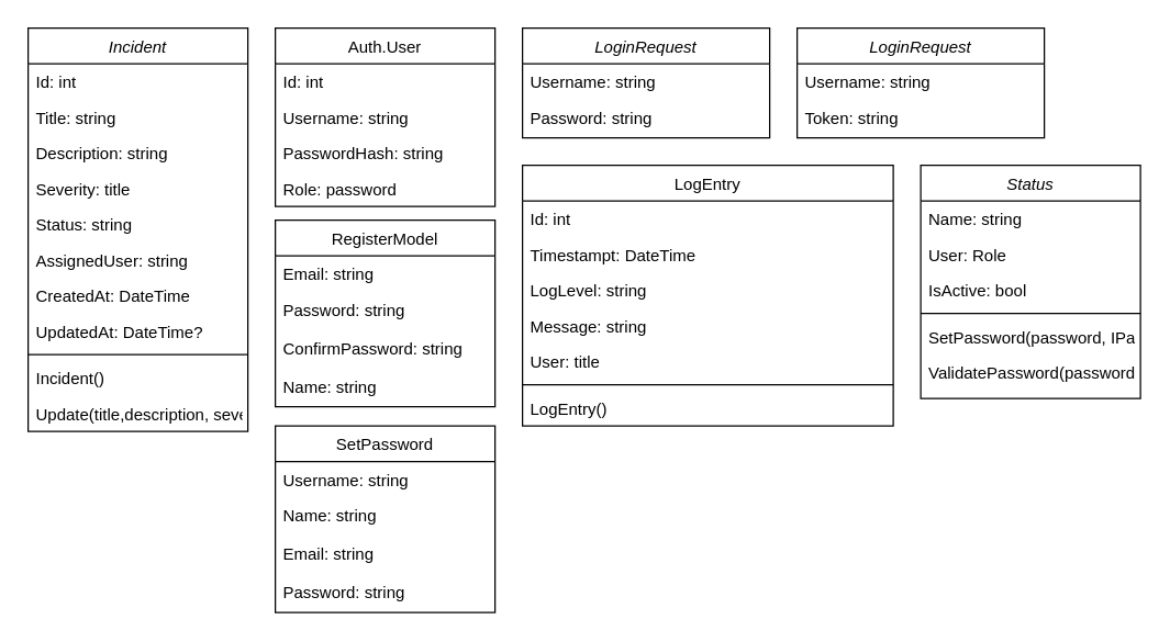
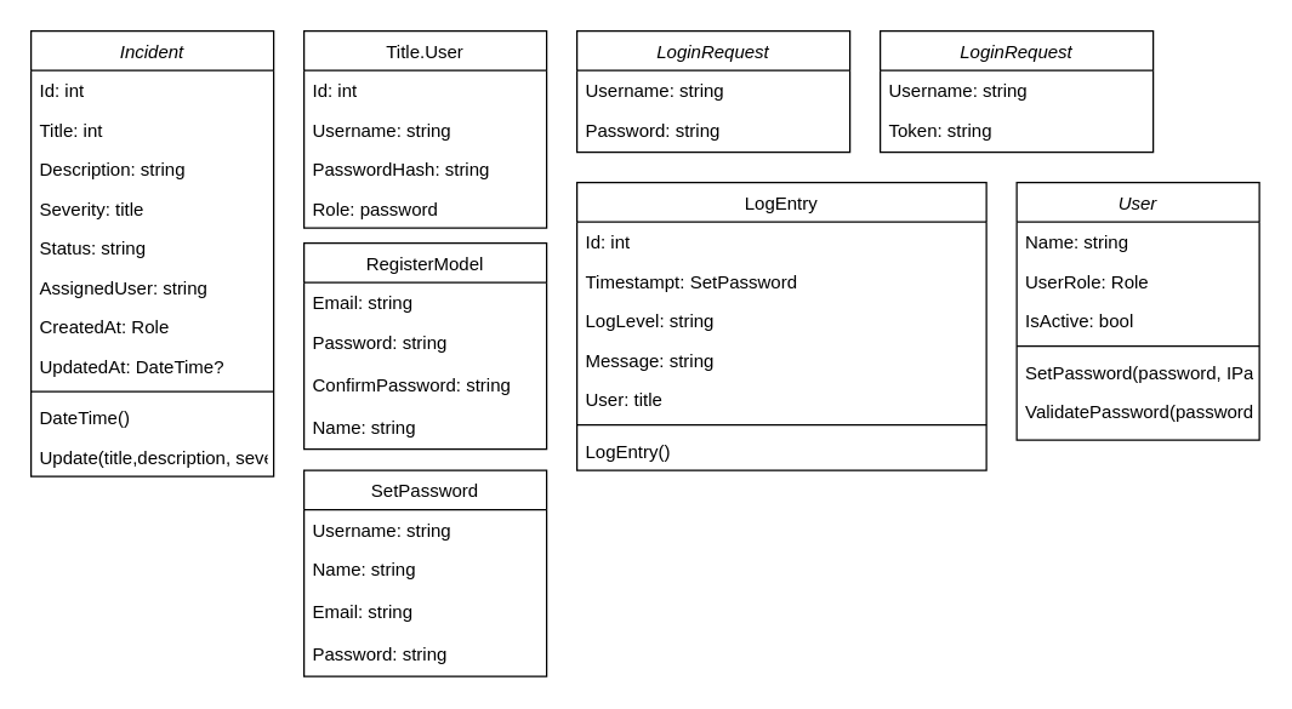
  <mxCell id="0" />
  <mxCell id="1" parent="0" />
  <mxCell id="2" value="Incident" style="swimlane;fontStyle=2;align=center;verticalAlign=top;childLayout=stackLayout;horizontal=1;startSize=26;horizontalStack=0;resizeParent=1;resizeLast=0;collapsible=1;marginBottom=0;rounded=0;shadow=0;strokeWidth=1;" vertex="1" parent="1"><mxGeometry x="20" y="20" width="160" height="294" as="geometry"><mxRectangle x="230" y="140" width="160" height="26" as="alternateBounds" /></mxGeometry></mxCell>
  <mxCell id="3" value="Id: int" style="text;align=left;verticalAlign=top;spacingLeft=4;spacingRight=4;overflow=hidden;rotatable=0;points=[[0,0.5],[1,0.5]];portConstraint=eastwest;" vertex="1" parent="2"><mxGeometry y="26" width="160" height="26" as="geometry" /></mxCell>
- <mxCell id="4" value="Title: string " style="text;align=left;verticalAlign=top;spacingLeft=4;spacingRight=4;overflow=hidden;rotatable=0;points=[[0,0.5],[1,0.5]];portConstraint=eastwest;rounded=0;shadow=0;html=0;" vertex="1" parent="2"><mxGeometry y="52" width="160" height="26" as="geometry" /></mxCell>
+ <mxCell id="4" value="Title: int " style="text;align=left;verticalAlign=top;spacingLeft=4;spacingRight=4;overflow=hidden;rotatable=0;points=[[0,0.5],[1,0.5]];portConstraint=eastwest;rounded=0;shadow=0;html=0;" vertex="1" parent="2"><mxGeometry y="52" width="160" height="26" as="geometry" /></mxCell>
  <mxCell id="5" value="Description: string" style="text;align=left;verticalAlign=top;spacingLeft=4;spacingRight=4;overflow=hidden;rotatable=0;points=[[0,0.5],[1,0.5]];portConstraint=eastwest;rounded=0;shadow=0;html=0;" vertex="1" parent="2"><mxGeometry y="78" width="160" height="26" as="geometry" /></mxCell>
  <mxCell id="6" value="Severity: title  " style="text;align=left;verticalAlign=top;spacingLeft=4;spacingRight=4;overflow=hidden;rotatable=0;points=[[0,0.5],[1,0.5]];portConstraint=eastwest;rounded=0;shadow=0;html=0;" vertex="1" parent="2"><mxGeometry y="104" width="160" height="26" as="geometry" /></mxCell>
  <mxCell id="7" value="Status: string " style="text;align=left;verticalAlign=top;spacingLeft=4;spacingRight=4;overflow=hidden;rotatable=0;points=[[0,0.5],[1,0.5]];portConstraint=eastwest;rounded=0;shadow=0;html=0;" vertex="1" parent="2"><mxGeometry y="130" width="160" height="26" as="geometry" /></mxCell>
  <mxCell id="8" value="AssignedUser: string" style="text;align=left;verticalAlign=top;spacingLeft=4;spacingRight=4;overflow=hidden;rotatable=0;points=[[0,0.5],[1,0.5]];portConstraint=eastwest;rounded=0;shadow=0;html=0;" vertex="1" parent="2"><mxGeometry y="156" width="160" height="26" as="geometry" /></mxCell>
- <mxCell id="9" value="CreatedAt: DateTime" style="text;align=left;verticalAlign=top;spacingLeft=4;spacingRight=4;overflow=hidden;rotatable=0;points=[[0,0.5],[1,0.5]];portConstraint=eastwest;rounded=0;shadow=0;html=0;" vertex="1" parent="2"><mxGeometry y="182" width="160" height="26" as="geometry" /></mxCell>
+ <mxCell id="9" value="CreatedAt: Role" style="text;align=left;verticalAlign=top;spacingLeft=4;spacingRight=4;overflow=hidden;rotatable=0;points=[[0,0.5],[1,0.5]];portConstraint=eastwest;rounded=0;shadow=0;html=0;" vertex="1" parent="2"><mxGeometry y="182" width="160" height="26" as="geometry" /></mxCell>
  <mxCell id="10" value="UpdatedAt: DateTime?" style="text;align=left;verticalAlign=top;spacingLeft=4;spacingRight=4;overflow=hidden;rotatable=0;points=[[0,0.5],[1,0.5]];portConstraint=eastwest;rounded=0;shadow=0;html=0;" vertex="1" parent="2"><mxGeometry y="208" width="160" height="26" as="geometry" /></mxCell>
  <mxCell id="11" value="" style="line;strokeWidth=1;fillColor=none;align=left;verticalAlign=middle;spacingTop=-1;spacingLeft=3;spacingRight=3;rotatable=0;labelPosition=right;points=[];portConstraint=eastwest;strokeColor=inherit;" vertex="1" parent="2"><mxGeometry y="234" width="160" height="8" as="geometry" /></mxCell>
- <mxCell id="12" value="Incident()" style="text;align=left;verticalAlign=top;spacingLeft=4;spacingRight=4;overflow=hidden;rotatable=0;points=[[0,0.5],[1,0.5]];portConstraint=eastwest;rounded=0;shadow=0;html=0;" vertex="1" parent="2"><mxGeometry y="242" width="160" height="26" as="geometry" /></mxCell>
+ <mxCell id="12" value="DateTime()" style="text;align=left;verticalAlign=top;spacingLeft=4;spacingRight=4;overflow=hidden;rotatable=0;points=[[0,0.5],[1,0.5]];portConstraint=eastwest;rounded=0;shadow=0;html=0;" vertex="1" parent="2"><mxGeometry y="242" width="160" height="26" as="geometry" /></mxCell>
  <mxCell id="13" value="Update(title,description, severity,status,assignedUser)" style="text;align=left;verticalAlign=top;spacingLeft=4;spacingRight=4;overflow=hidden;rotatable=0;points=[[0,0.5],[1,0.5]];portConstraint=eastwest;rounded=0;shadow=0;html=0;" vertex="1" parent="2"><mxGeometry y="268" width="160" height="26" as="geometry" /></mxCell>
  <mxCell id="14" value="LogEntry" style="swimlane;fontStyle=0;align=center;verticalAlign=top;childLayout=stackLayout;horizontal=1;startSize=26;horizontalStack=0;resizeParent=1;resizeLast=0;collapsible=1;marginBottom=0;rounded=0;shadow=0;strokeWidth=1;" vertex="1" parent="1"><mxGeometry x="380" y="120" width="270" height="190" as="geometry"><mxRectangle x="130" y="380" width="160" height="26" as="alternateBounds" /></mxGeometry></mxCell>
  <mxCell id="15" value="Id: int" style="text;align=left;verticalAlign=top;spacingLeft=4;spacingRight=4;overflow=hidden;rotatable=0;points=[[0,0.5],[1,0.5]];portConstraint=eastwest;" vertex="1" parent="14"><mxGeometry y="26" width="270" height="26" as="geometry" /></mxCell>
- <mxCell id="16" value="Timestampt: DateTime" style="text;align=left;verticalAlign=top;spacingLeft=4;spacingRight=4;overflow=hidden;rotatable=0;points=[[0,0.5],[1,0.5]];portConstraint=eastwest;" vertex="1" parent="14"><mxGeometry y="52" width="270" height="26" as="geometry" /></mxCell>
+ <mxCell id="16" value="Timestampt: SetPassword" style="text;align=left;verticalAlign=top;spacingLeft=4;spacingRight=4;overflow=hidden;rotatable=0;points=[[0,0.5],[1,0.5]];portConstraint=eastwest;" vertex="1" parent="14"><mxGeometry y="52" width="270" height="26" as="geometry" /></mxCell>
  <mxCell id="17" value="LogLevel: string" style="text;align=left;verticalAlign=top;spacingLeft=4;spacingRight=4;overflow=hidden;rotatable=0;points=[[0,0.5],[1,0.5]];portConstraint=eastwest;" vertex="1" parent="14"><mxGeometry y="78" width="270" height="26" as="geometry" /></mxCell>
  <mxCell id="18" value="Message: string" style="text;align=left;verticalAlign=top;spacingLeft=4;spacingRight=4;overflow=hidden;rotatable=0;points=[[0,0.5],[1,0.5]];portConstraint=eastwest;" vertex="1" parent="14"><mxGeometry y="104" width="270" height="26" as="geometry" /></mxCell>
  <mxCell id="19" value="User: title" style="text;align=left;verticalAlign=top;spacingLeft=4;spacingRight=4;overflow=hidden;rotatable=0;points=[[0,0.5],[1,0.5]];portConstraint=eastwest;" vertex="1" parent="14"><mxGeometry y="130" width="270" height="26" as="geometry" /></mxCell>
  <mxCell id="20" value="" style="line;strokeWidth=1;fillColor=none;align=left;verticalAlign=middle;spacingTop=-1;spacingLeft=3;spacingRight=3;rotatable=0;labelPosition=right;points=[];portConstraint=eastwest;strokeColor=inherit;" vertex="1" parent="14"><mxGeometry y="156" width="270" height="8" as="geometry" /></mxCell>
  <mxCell id="21" value="LogEntry()" style="text;align=left;verticalAlign=top;spacingLeft=4;spacingRight=4;overflow=hidden;rotatable=0;points=[[0,0.5],[1,0.5]];portConstraint=eastwest;" vertex="1" parent="14"><mxGeometry y="164" width="270" height="26" as="geometry" /></mxCell>
  <mxCell id="22" value="RegisterModel" style="swimlane;fontStyle=0;align=center;verticalAlign=top;childLayout=stackLayout;horizontal=1;startSize=26;horizontalStack=0;resizeParent=1;resizeLast=0;collapsible=1;marginBottom=0;rounded=0;shadow=0;strokeWidth=1;" vertex="1" parent="1"><mxGeometry x="200" y="160" width="160" height="136" as="geometry"><mxRectangle x="340" y="380" width="170" height="26" as="alternateBounds" /></mxGeometry></mxCell>
  <mxCell id="23" value="Email: string" style="text;align=left;verticalAlign=top;spacingLeft=4;spacingRight=4;overflow=hidden;rotatable=0;points=[[0,0.5],[1,0.5]];portConstraint=eastwest;" vertex="1" parent="22"><mxGeometry y="26" width="160" height="26" as="geometry" /></mxCell>
  <mxCell id="24" value="Password: string" style="text;align=left;verticalAlign=top;spacingLeft=4;spacingRight=4;overflow=hidden;rotatable=0;points=[[0,0.5],[1,0.5]];portConstraint=eastwest;" vertex="1" parent="22"><mxGeometry y="52" width="160" height="28" as="geometry" /></mxCell>
  <mxCell id="25" value="ConfirmPassword: string" style="text;align=left;verticalAlign=top;spacingLeft=4;spacingRight=4;overflow=hidden;rotatable=0;points=[[0,0.5],[1,0.5]];portConstraint=eastwest;" vertex="1" parent="22"><mxGeometry y="80" width="160" height="28" as="geometry" /></mxCell>
  <mxCell id="26" value="Name: string" style="text;align=left;verticalAlign=top;spacingLeft=4;spacingRight=4;overflow=hidden;rotatable=0;points=[[0,0.5],[1,0.5]];portConstraint=eastwest;" vertex="1" parent="22"><mxGeometry y="108" width="160" height="28" as="geometry" /></mxCell>
- <mxCell id="27" value="Auth.User" style="swimlane;fontStyle=0;align=center;verticalAlign=top;childLayout=stackLayout;horizontal=1;startSize=26;horizontalStack=0;resizeParent=1;resizeLast=0;collapsible=1;marginBottom=0;rounded=0;shadow=0;strokeWidth=1;" vertex="1" parent="1"><mxGeometry x="200" y="20" width="160" height="130" as="geometry"><mxRectangle x="550" y="140" width="160" height="26" as="alternateBounds" /></mxGeometry></mxCell>
+ <mxCell id="27" value="Title.User" style="swimlane;fontStyle=0;align=center;verticalAlign=top;childLayout=stackLayout;horizontal=1;startSize=26;horizontalStack=0;resizeParent=1;resizeLast=0;collapsible=1;marginBottom=0;rounded=0;shadow=0;strokeWidth=1;" vertex="1" parent="1"><mxGeometry x="200" y="20" width="160" height="130" as="geometry"><mxRectangle x="550" y="140" width="160" height="26" as="alternateBounds" /></mxGeometry></mxCell>
  <mxCell id="28" value="Id: int " style="text;align=left;verticalAlign=top;spacingLeft=4;spacingRight=4;overflow=hidden;rotatable=0;points=[[0,0.5],[1,0.5]];portConstraint=eastwest;" vertex="1" parent="27"><mxGeometry y="26" width="160" height="26" as="geometry" /></mxCell>
  <mxCell id="29" value="Username: string " style="text;align=left;verticalAlign=top;spacingLeft=4;spacingRight=4;overflow=hidden;rotatable=0;points=[[0,0.5],[1,0.5]];portConstraint=eastwest;rounded=0;shadow=0;html=0;" vertex="1" parent="27"><mxGeometry y="52" width="160" height="26" as="geometry" /></mxCell>
  <mxCell id="30" value="PasswordHash: string" style="text;align=left;verticalAlign=top;spacingLeft=4;spacingRight=4;overflow=hidden;rotatable=0;points=[[0,0.5],[1,0.5]];portConstraint=eastwest;rounded=0;shadow=0;html=0;" vertex="1" parent="27"><mxGeometry y="78" width="160" height="26" as="geometry" /></mxCell>
  <mxCell id="31" value="Role: password  " style="text;align=left;verticalAlign=top;spacingLeft=4;spacingRight=4;overflow=hidden;rotatable=0;points=[[0,0.5],[1,0.5]];portConstraint=eastwest;rounded=0;shadow=0;html=0;" vertex="1" parent="27"><mxGeometry y="104" width="160" height="26" as="geometry" /></mxCell>
  <mxCell id="32" value="LoginRequest" style="swimlane;fontStyle=2;align=center;verticalAlign=top;childLayout=stackLayout;horizontal=1;startSize=26;horizontalStack=0;resizeParent=1;resizeLast=0;collapsible=1;marginBottom=0;rounded=0;shadow=0;strokeWidth=1;" vertex="1" parent="1"><mxGeometry x="380" y="20" width="180" height="80" as="geometry"><mxRectangle x="230" y="140" width="160" height="26" as="alternateBounds" /></mxGeometry></mxCell>
  <mxCell id="33" value="Username: string" style="text;align=left;verticalAlign=top;spacingLeft=4;spacingRight=4;overflow=hidden;rotatable=0;points=[[0,0.5],[1,0.5]];portConstraint=eastwest;" vertex="1" parent="32"><mxGeometry y="26" width="180" height="26" as="geometry" /></mxCell>
  <mxCell id="34" value="Password: string" style="text;align=left;verticalAlign=top;spacingLeft=4;spacingRight=4;overflow=hidden;rotatable=0;points=[[0,0.5],[1,0.5]];portConstraint=eastwest;rounded=0;shadow=0;html=0;" vertex="1" parent="32"><mxGeometry y="52" width="180" height="26" as="geometry" /></mxCell>
  <mxCell id="35" value="LoginRequest" style="swimlane;fontStyle=2;align=center;verticalAlign=top;childLayout=stackLayout;horizontal=1;startSize=26;horizontalStack=0;resizeParent=1;resizeLast=0;collapsible=1;marginBottom=0;rounded=0;shadow=0;strokeWidth=1;" vertex="1" parent="1"><mxGeometry x="580" y="20" width="180" height="80" as="geometry"><mxRectangle x="230" y="140" width="160" height="26" as="alternateBounds" /></mxGeometry></mxCell>
  <mxCell id="36" value="Username: string" style="text;align=left;verticalAlign=top;spacingLeft=4;spacingRight=4;overflow=hidden;rotatable=0;points=[[0,0.5],[1,0.5]];portConstraint=eastwest;" vertex="1" parent="35"><mxGeometry y="26" width="180" height="26" as="geometry" /></mxCell>
  <mxCell id="37" value="Token: string" style="text;align=left;verticalAlign=top;spacingLeft=4;spacingRight=4;overflow=hidden;rotatable=0;points=[[0,0.5],[1,0.5]];portConstraint=eastwest;rounded=0;shadow=0;html=0;" vertex="1" parent="35"><mxGeometry y="52" width="180" height="26" as="geometry" /></mxCell>
  <mxCell id="38" value="SetPassword" style="swimlane;fontStyle=0;align=center;verticalAlign=top;childLayout=stackLayout;horizontal=1;startSize=26;horizontalStack=0;resizeParent=1;resizeLast=0;collapsible=1;marginBottom=0;rounded=0;shadow=0;strokeWidth=1;" vertex="1" parent="1"><mxGeometry x="200" y="310" width="160" height="136" as="geometry"><mxRectangle x="340" y="380" width="170" height="26" as="alternateBounds" /></mxGeometry></mxCell>
  <mxCell id="39" value="Username: string" style="text;align=left;verticalAlign=top;spacingLeft=4;spacingRight=4;overflow=hidden;rotatable=0;points=[[0,0.5],[1,0.5]];portConstraint=eastwest;" vertex="1" parent="38"><mxGeometry y="26" width="160" height="26" as="geometry" /></mxCell>
  <mxCell id="40" value="Name: string" style="text;align=left;verticalAlign=top;spacingLeft=4;spacingRight=4;overflow=hidden;rotatable=0;points=[[0,0.5],[1,0.5]];portConstraint=eastwest;" vertex="1" parent="38"><mxGeometry y="52" width="160" height="28" as="geometry" /></mxCell>
  <mxCell id="41" value="Email: string" style="text;align=left;verticalAlign=top;spacingLeft=4;spacingRight=4;overflow=hidden;rotatable=0;points=[[0,0.5],[1,0.5]];portConstraint=eastwest;" vertex="1" parent="38"><mxGeometry y="80" width="160" height="28" as="geometry" /></mxCell>
  <mxCell id="42" value="Password: string" style="text;align=left;verticalAlign=top;spacingLeft=4;spacingRight=4;overflow=hidden;rotatable=0;points=[[0,0.5],[1,0.5]];portConstraint=eastwest;" vertex="1" parent="38"><mxGeometry y="108" width="160" height="28" as="geometry" /></mxCell>
- <mxCell id="43" value="Status" style="swimlane;fontStyle=2;align=center;verticalAlign=top;childLayout=stackLayout;horizontal=1;startSize=26;horizontalStack=0;resizeParent=1;resizeLast=0;collapsible=1;marginBottom=0;rounded=0;shadow=0;strokeWidth=1;" vertex="1" parent="1"><mxGeometry x="670" y="120" width="160" height="170" as="geometry"><mxRectangle x="230" y="140" width="160" height="26" as="alternateBounds" /></mxGeometry></mxCell>
+ <mxCell id="43" value="User" style="swimlane;fontStyle=2;align=center;verticalAlign=top;childLayout=stackLayout;horizontal=1;startSize=26;horizontalStack=0;resizeParent=1;resizeLast=0;collapsible=1;marginBottom=0;rounded=0;shadow=0;strokeWidth=1;" vertex="1" parent="1"><mxGeometry x="670" y="120" width="160" height="170" as="geometry"><mxRectangle x="230" y="140" width="160" height="26" as="alternateBounds" /></mxGeometry></mxCell>
  <mxCell id="44" value="Name: string" style="text;align=left;verticalAlign=top;spacingLeft=4;spacingRight=4;overflow=hidden;rotatable=0;points=[[0,0.5],[1,0.5]];portConstraint=eastwest;" vertex="1" parent="43"><mxGeometry y="26" width="160" height="26" as="geometry" /></mxCell>
- <mxCell id="45" value="User: Role" style="text;align=left;verticalAlign=top;spacingLeft=4;spacingRight=4;overflow=hidden;rotatable=0;points=[[0,0.5],[1,0.5]];portConstraint=eastwest;rounded=0;shadow=0;html=0;" vertex="1" parent="43"><mxGeometry y="52" width="160" height="26" as="geometry" /></mxCell>
+ <mxCell id="45" value="UserRole: Role" style="text;align=left;verticalAlign=top;spacingLeft=4;spacingRight=4;overflow=hidden;rotatable=0;points=[[0,0.5],[1,0.5]];portConstraint=eastwest;rounded=0;shadow=0;html=0;" vertex="1" parent="43"><mxGeometry y="52" width="160" height="26" as="geometry" /></mxCell>
  <mxCell id="46" value="IsActive: bool" style="text;align=left;verticalAlign=top;spacingLeft=4;spacingRight=4;overflow=hidden;rotatable=0;points=[[0,0.5],[1,0.5]];portConstraint=eastwest;rounded=0;shadow=0;html=0;" vertex="1" parent="43"><mxGeometry y="78" width="160" height="26" as="geometry" /></mxCell>
  <mxCell id="47" value="" style="line;strokeWidth=1;fillColor=none;align=left;verticalAlign=middle;spacingTop=-1;spacingLeft=3;spacingRight=3;rotatable=0;labelPosition=right;points=[];portConstraint=eastwest;strokeColor=inherit;" vertex="1" parent="43"><mxGeometry y="104" width="160" height="8" as="geometry" /></mxCell>
  <mxCell id="48" value="SetPassword(password, IPasswordHasher, passwordHasher)" style="text;align=left;verticalAlign=top;spacingLeft=4;spacingRight=4;overflow=hidden;rotatable=0;points=[[0,0.5],[1,0.5]];portConstraint=eastwest;rounded=0;shadow=0;html=0;" vertex="1" parent="43"><mxGeometry y="112" width="160" height="26" as="geometry" /></mxCell>
  <mxCell id="49" value="ValidatePassword(password,IpasswordHasher,passwordHasher)" style="text;align=left;verticalAlign=top;spacingLeft=4;spacingRight=4;overflow=hidden;rotatable=0;points=[[0,0.5],[1,0.5]];portConstraint=eastwest;rounded=0;shadow=0;html=0;" vertex="1" parent="43"><mxGeometry y="138" width="160" height="26" as="geometry" /></mxCell>
